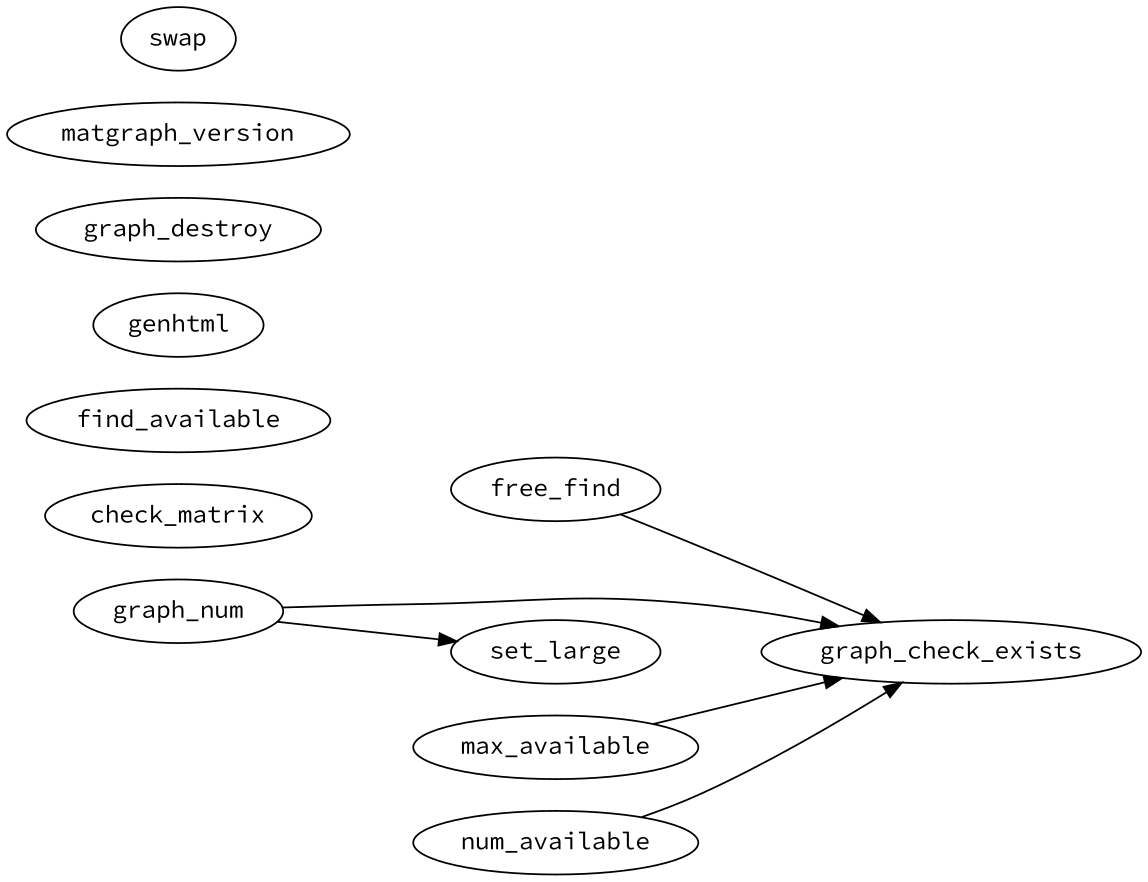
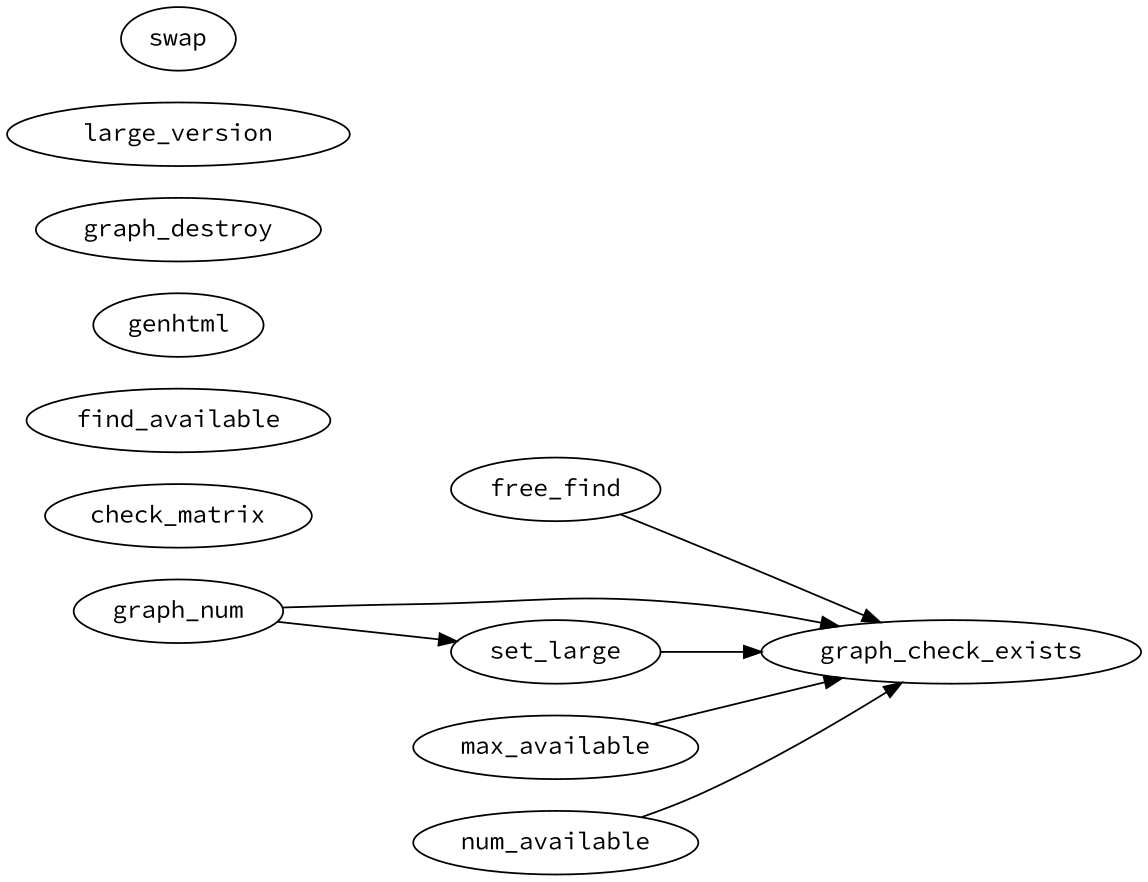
  digraph {
    fontname="Source Code Pro"
    rankdir=LR
    node [fontname="Source Code Pro"]
    edge [fontname="Source Code Pro"]
    n1 [label=free_find]
    n2 [label=graph_check_exists]
    n3 [label=graph_num]
    set_large
    max_available
    num_available
    check_matrix
    find_available
    genhtml
    graph_destroy
-   matgraph_version
+   matgraph_version [label=large_version]
    swap
    n1 -> n2
    n3 -> n2
    n3 -> set_large
+   set_large -> n2
    max_available -> n2
    num_available -> n2
  }
